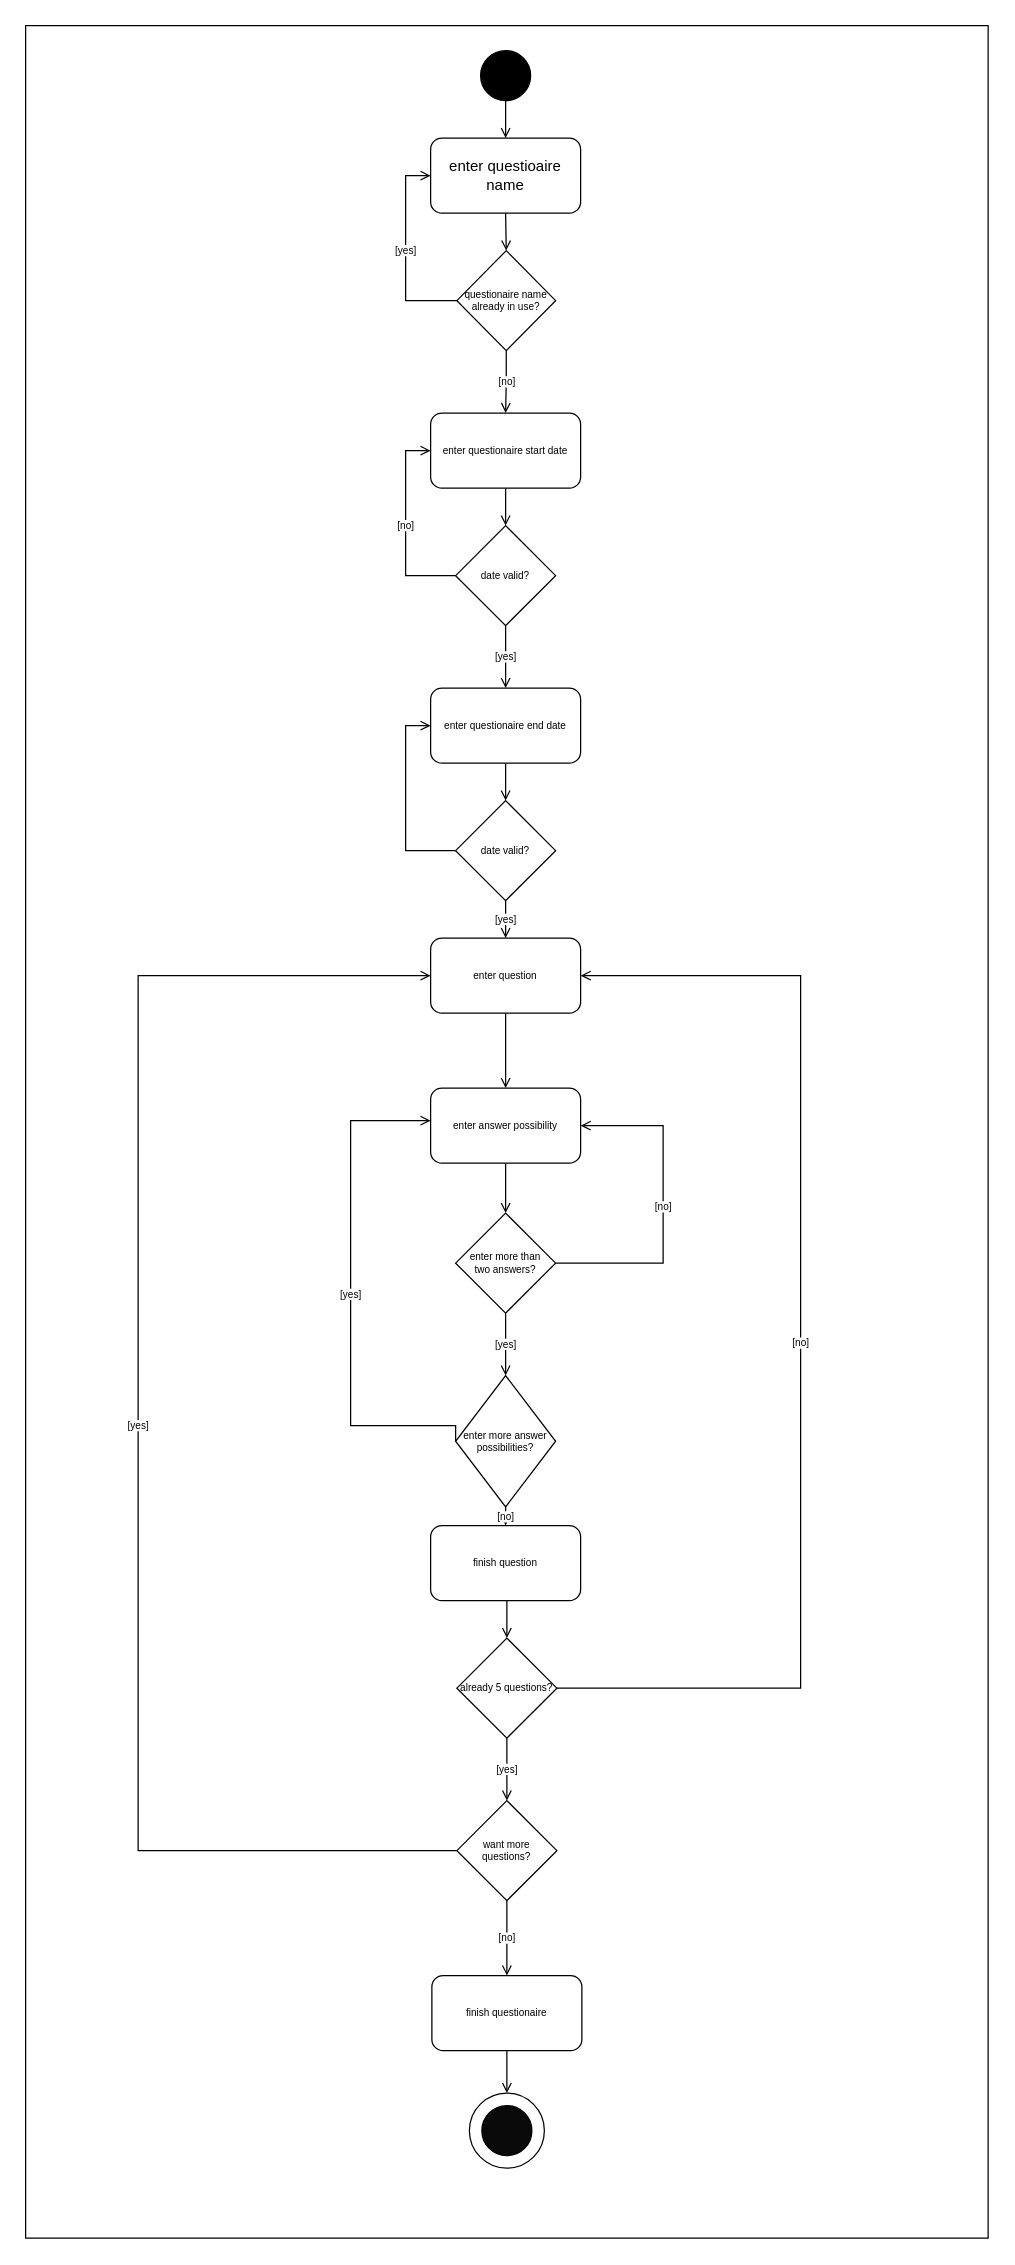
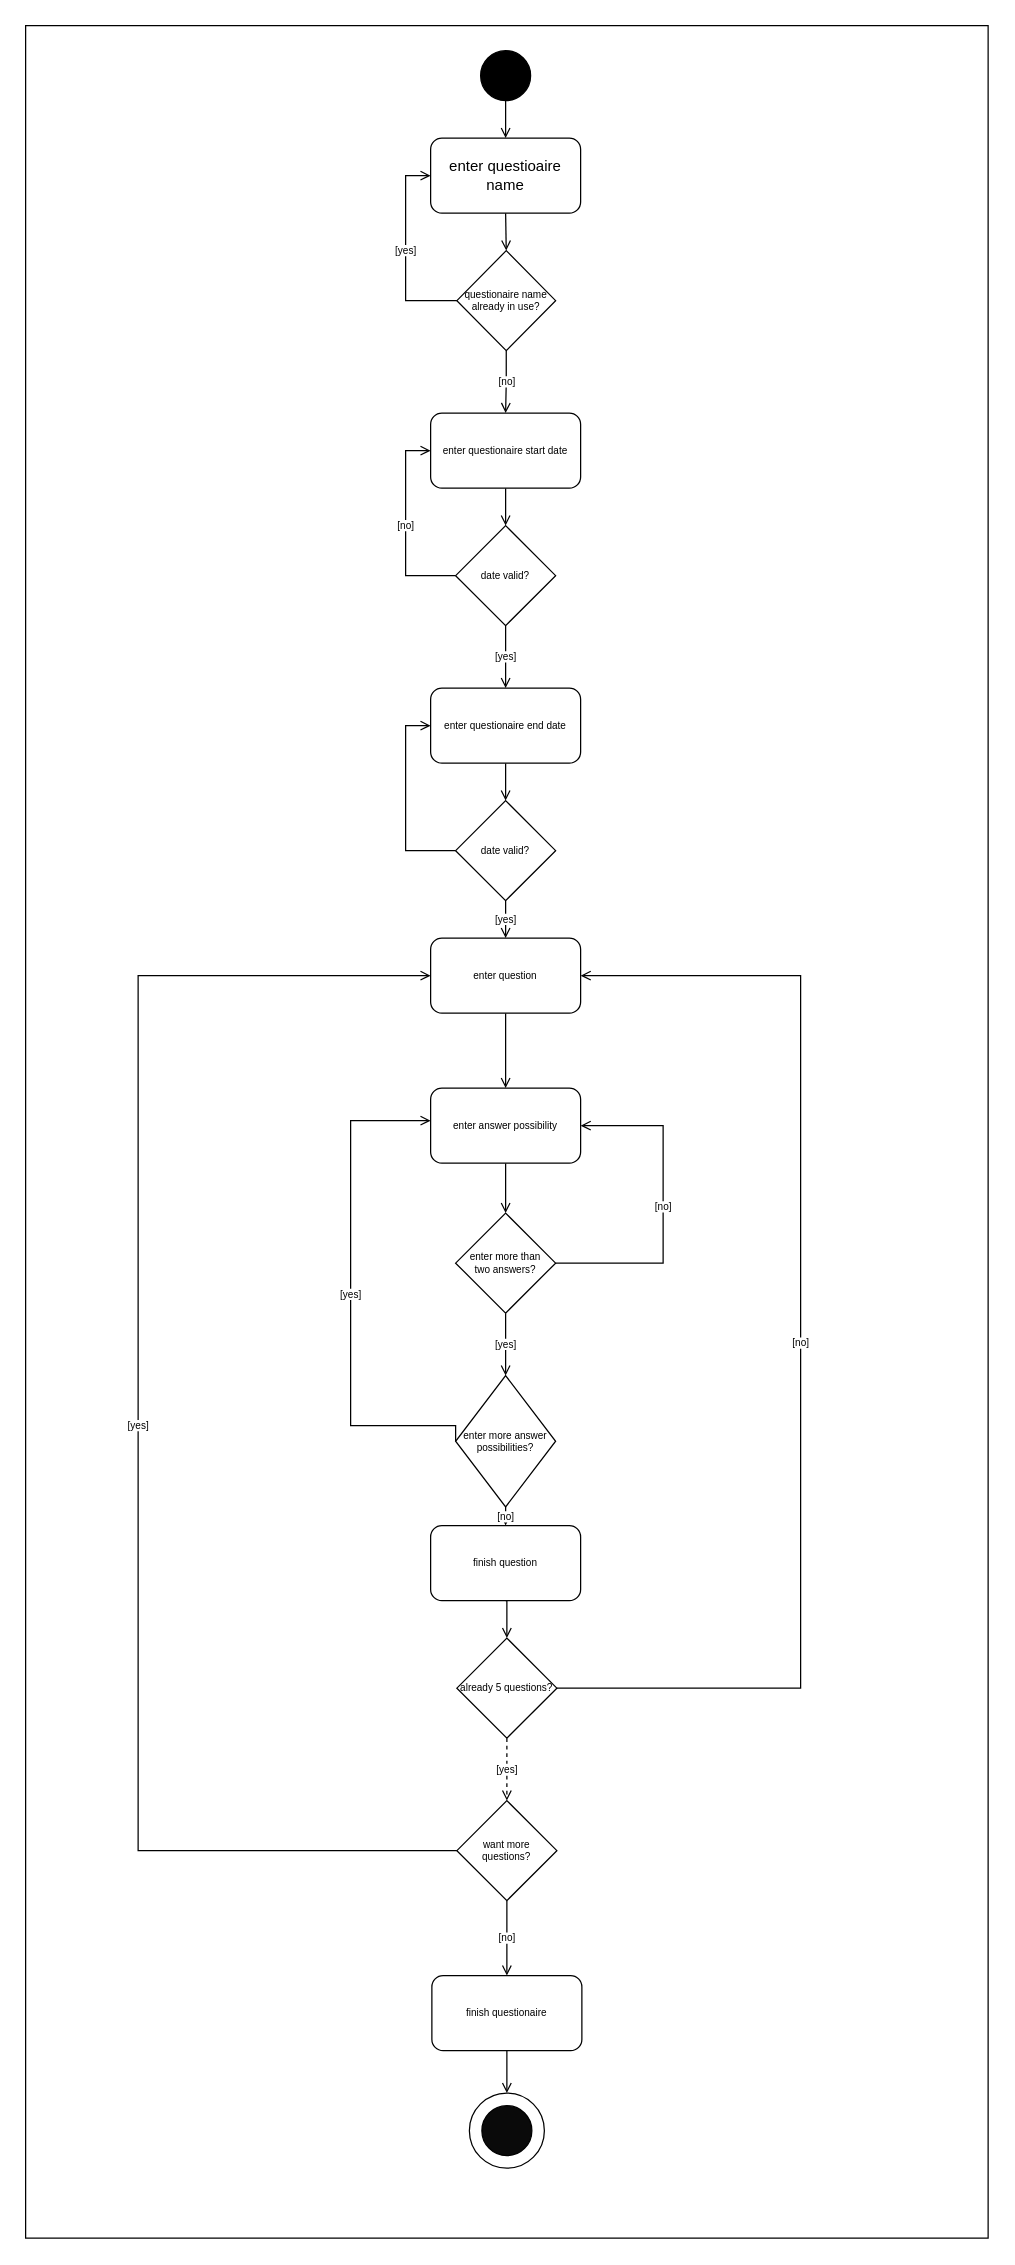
  <mxCell id="0" />
  <mxCell id="1" parent="0" />
  <mxCell id="2" value="" style="rounded=0;whiteSpace=wrap;html=1;" vertex="1" parent="1"><mxGeometry x="20" y="20" width="770" height="1770" as="geometry" /></mxCell>
  <mxCell id="3" style="edgeStyle=orthogonalEdgeStyle;rounded=0;orthogonalLoop=1;jettySize=auto;html=1;endArrow=open;endFill=0;startArrow=none;startFill=0;" edge="1" parent="1" source="4" target="6"><mxGeometry relative="1" as="geometry" /></mxCell>
  <mxCell id="4" value="" style="ellipse;whiteSpace=wrap;html=1;aspect=fixed;fillColor=#000000;" vertex="1" parent="1"><mxGeometry x="384" y="40" width="40" height="40" as="geometry" /></mxCell>
  <mxCell id="5" style="edgeStyle=orthogonalEdgeStyle;rounded=0;orthogonalLoop=1;jettySize=auto;html=1;exitX=0.5;exitY=1;exitDx=0;exitDy=0;entryX=0.5;entryY=0;entryDx=0;entryDy=0;fontSize=8;startArrow=none;startFill=0;endArrow=open;endFill=0;" edge="1" parent="1" source="6" target="9"><mxGeometry relative="1" as="geometry" /></mxCell>
  <mxCell id="6" value="enter questioaire name" style="rounded=1;whiteSpace=wrap;html=1;fillColor=#FFFFFF;" vertex="1" parent="1"><mxGeometry x="344" y="110" width="120" height="60" as="geometry" /></mxCell>
  <mxCell id="7" value="[yes]" style="edgeStyle=orthogonalEdgeStyle;rounded=0;orthogonalLoop=1;jettySize=auto;html=1;entryX=0;entryY=0.5;entryDx=0;entryDy=0;fontSize=8;startArrow=none;startFill=0;endArrow=open;endFill=0;exitX=0;exitY=0.5;exitDx=0;exitDy=0;" edge="1" parent="1" source="9" target="6"><mxGeometry relative="1" as="geometry" /></mxCell>
  <mxCell id="8" value="[no]" style="edgeStyle=orthogonalEdgeStyle;rounded=0;orthogonalLoop=1;jettySize=auto;html=1;exitX=0.5;exitY=1;exitDx=0;exitDy=0;entryX=0.5;entryY=0;entryDx=0;entryDy=0;fontSize=8;startArrow=none;startFill=0;endArrow=open;endFill=0;" edge="1" parent="1" source="9" target="11"><mxGeometry x="0.006" relative="1" as="geometry"><mxPoint as="offset" /></mxGeometry></mxCell>
  <mxCell id="9" value="questionaire name already in use?" style="rhombus;whiteSpace=wrap;html=1;fillColor=#FFFFFF;fontSize=8;" vertex="1" parent="1"><mxGeometry x="365" y="200" width="79" height="80" as="geometry" /></mxCell>
  <mxCell id="10" style="edgeStyle=orthogonalEdgeStyle;rounded=0;orthogonalLoop=1;jettySize=auto;html=1;exitX=0.5;exitY=1;exitDx=0;exitDy=0;entryX=0.5;entryY=0;entryDx=0;entryDy=0;fontSize=8;startArrow=none;startFill=0;endArrow=open;endFill=0;" edge="1" parent="1" source="11" target="16"><mxGeometry relative="1" as="geometry" /></mxCell>
  <mxCell id="11" value="enter questionaire start date" style="rounded=1;whiteSpace=wrap;html=1;fontSize=8;fillColor=#FFFFFF;" vertex="1" parent="1"><mxGeometry x="344" y="330" width="120" height="60" as="geometry" /></mxCell>
  <mxCell id="12" style="edgeStyle=orthogonalEdgeStyle;rounded=0;orthogonalLoop=1;jettySize=auto;html=1;exitX=0.5;exitY=1;exitDx=0;exitDy=0;entryX=0.5;entryY=0;entryDx=0;entryDy=0;fontSize=8;startArrow=none;startFill=0;endArrow=open;endFill=0;" edge="1" parent="1" source="13" target="19"><mxGeometry relative="1" as="geometry" /></mxCell>
  <mxCell id="13" value="enter questionaire end date" style="rounded=1;whiteSpace=wrap;html=1;fontSize=8;fillColor=#FFFFFF;" vertex="1" parent="1"><mxGeometry x="344" y="550" width="120" height="60" as="geometry" /></mxCell>
  <mxCell id="14" value="[no]" style="edgeStyle=orthogonalEdgeStyle;rounded=0;orthogonalLoop=1;jettySize=auto;html=1;exitX=0;exitY=0.5;exitDx=0;exitDy=0;entryX=0;entryY=0.5;entryDx=0;entryDy=0;fontSize=8;startArrow=none;startFill=0;endArrow=open;endFill=0;" edge="1" parent="1" source="16" target="11"><mxGeometry relative="1" as="geometry" /></mxCell>
  <mxCell id="15" value="[yes]" style="edgeStyle=orthogonalEdgeStyle;rounded=0;orthogonalLoop=1;jettySize=auto;html=1;entryX=0.5;entryY=0;entryDx=0;entryDy=0;fontSize=8;startArrow=none;startFill=0;endArrow=open;endFill=0;" edge="1" parent="1" source="16" target="13"><mxGeometry relative="1" as="geometry" /></mxCell>
  <mxCell id="16" value="date valid?" style="rhombus;whiteSpace=wrap;html=1;fontSize=8;fillColor=#FFFFFF;" vertex="1" parent="1"><mxGeometry x="364" y="420" width="80" height="80" as="geometry" /></mxCell>
  <mxCell id="17" style="edgeStyle=orthogonalEdgeStyle;rounded=0;orthogonalLoop=1;jettySize=auto;html=1;entryX=0;entryY=0.5;entryDx=0;entryDy=0;fontSize=8;startArrow=none;startFill=0;endArrow=open;endFill=0;exitX=0;exitY=0.5;exitDx=0;exitDy=0;" edge="1" parent="1" source="19" target="13"><mxGeometry relative="1" as="geometry" /></mxCell>
  <mxCell id="18" value="[yes]" style="edgeStyle=orthogonalEdgeStyle;rounded=0;orthogonalLoop=1;jettySize=auto;html=1;exitX=0.5;exitY=1;exitDx=0;exitDy=0;entryX=0.5;entryY=0;entryDx=0;entryDy=0;fontSize=8;startArrow=none;startFill=0;endArrow=open;endFill=0;" edge="1" parent="1" source="19" target="21"><mxGeometry relative="1" as="geometry" /></mxCell>
  <mxCell id="19" value="date valid?" style="rhombus;whiteSpace=wrap;html=1;fontSize=8;fillColor=#FFFFFF;" vertex="1" parent="1"><mxGeometry x="364" y="640" width="80" height="80" as="geometry" /></mxCell>
  <mxCell id="20" style="edgeStyle=orthogonalEdgeStyle;rounded=0;orthogonalLoop=1;jettySize=auto;html=1;fontSize=8;startArrow=none;startFill=0;endArrow=open;endFill=0;" edge="1" parent="1" source="21" target="23"><mxGeometry relative="1" as="geometry" /></mxCell>
  <mxCell id="21" value="enter question" style="rounded=1;whiteSpace=wrap;html=1;fontSize=8;fillColor=#FFFFFF;" vertex="1" parent="1"><mxGeometry x="344" y="750" width="120" height="60" as="geometry" /></mxCell>
  <mxCell id="22" style="edgeStyle=orthogonalEdgeStyle;rounded=0;orthogonalLoop=1;jettySize=auto;html=1;exitX=0.5;exitY=1;exitDx=0;exitDy=0;entryX=0.5;entryY=0;entryDx=0;entryDy=0;fontSize=8;startArrow=none;startFill=0;endArrow=open;endFill=0;" edge="1" parent="1" source="23" target="26"><mxGeometry relative="1" as="geometry" /></mxCell>
  <mxCell id="23" value="enter answer possibility" style="rounded=1;whiteSpace=wrap;html=1;fontSize=8;fillColor=#FFFFFF;" vertex="1" parent="1"><mxGeometry x="344" y="870" width="120" height="60" as="geometry" /></mxCell>
  <mxCell id="24" value="[no]" style="edgeStyle=orthogonalEdgeStyle;rounded=0;orthogonalLoop=1;jettySize=auto;html=1;entryX=1;entryY=0.5;entryDx=0;entryDy=0;fontSize=8;startArrow=none;startFill=0;endArrow=open;endFill=0;exitX=1;exitY=0.5;exitDx=0;exitDy=0;" edge="1" parent="1" source="26" target="23"><mxGeometry relative="1" as="geometry"><Array as="points"><mxPoint x="530" y="1010" /><mxPoint x="530" y="900" /></Array></mxGeometry></mxCell>
  <mxCell id="25" value="[yes]" style="edgeStyle=orthogonalEdgeStyle;rounded=0;orthogonalLoop=1;jettySize=auto;html=1;exitX=0.5;exitY=1;exitDx=0;exitDy=0;entryX=0.5;entryY=0;entryDx=0;entryDy=0;fontSize=8;startArrow=none;startFill=0;endArrow=open;endFill=0;" edge="1" parent="1" source="26" target="29"><mxGeometry relative="1" as="geometry" /></mxCell>
  <mxCell id="26" value="enter more than&lt;br&gt;two answers?" style="rhombus;whiteSpace=wrap;html=1;fontSize=8;fillColor=#FFFFFF;" vertex="1" parent="1"><mxGeometry x="364" y="970" width="80" height="80" as="geometry" /></mxCell>
  <mxCell id="27" value="[yes]" style="edgeStyle=orthogonalEdgeStyle;rounded=0;orthogonalLoop=1;jettySize=auto;html=1;exitX=0;exitY=0.5;exitDx=0;exitDy=0;entryX=0;entryY=0.434;entryDx=0;entryDy=0;entryPerimeter=0;fontSize=8;startArrow=none;startFill=0;endArrow=open;endFill=0;" edge="1" parent="1" source="29" target="23"><mxGeometry relative="1" as="geometry"><Array as="points"><mxPoint x="280" y="1140" /><mxPoint x="280" y="896" /></Array></mxGeometry></mxCell>
  <mxCell id="28" value="[no]" style="edgeStyle=orthogonalEdgeStyle;rounded=0;orthogonalLoop=1;jettySize=auto;html=1;exitX=0.5;exitY=1;exitDx=0;exitDy=0;entryX=0.5;entryY=0;entryDx=0;entryDy=0;fontSize=8;startArrow=none;startFill=0;endArrow=open;endFill=0;" edge="1" parent="1" source="29" target="32"><mxGeometry relative="1" as="geometry" /></mxCell>
  <mxCell id="29" value="enter more answer&lt;br&gt;possibilities?" style="rhombus;whiteSpace=wrap;html=1;fontSize=8;fillColor=#FFFFFF;" vertex="1" parent="1"><mxGeometry x="364" y="1100" width="80" height="105" as="geometry" /></mxCell>
  <mxCell id="30" style="edgeStyle=orthogonalEdgeStyle;rounded=0;orthogonalLoop=1;jettySize=auto;html=1;exitX=0.5;exitY=1;exitDx=0;exitDy=0;entryX=0.5;entryY=0;entryDx=0;entryDy=0;fontSize=8;startArrow=none;startFill=0;endArrow=open;endFill=0;" edge="1" parent="1" source="32" target="34"><mxGeometry relative="1" as="geometry" /></mxCell>
  <mxCell id="31" value="[no]" style="edgeStyle=orthogonalEdgeStyle;rounded=0;orthogonalLoop=1;jettySize=auto;html=1;entryX=1;entryY=0.5;entryDx=0;entryDy=0;fontSize=8;startArrow=none;startFill=0;endArrow=open;endFill=0;exitX=1;exitY=0.5;exitDx=0;exitDy=0;" edge="1" parent="1" source="34" target="21"><mxGeometry relative="1" as="geometry"><Array as="points"><mxPoint x="640" y="1350" /><mxPoint x="640" y="780" /></Array></mxGeometry></mxCell>
  <mxCell id="32" value="finish question" style="rounded=1;whiteSpace=wrap;html=1;fontSize=8;fillColor=#FFFFFF;" vertex="1" parent="1"><mxGeometry x="344" y="1220" width="120" height="60" as="geometry" /></mxCell>
- <mxCell id="33" value="[yes]" style="edgeStyle=orthogonalEdgeStyle;rounded=0;orthogonalLoop=1;jettySize=auto;html=1;exitX=0.5;exitY=1;exitDx=0;exitDy=0;entryX=0.5;entryY=0;entryDx=0;entryDy=0;fontSize=8;startArrow=none;startFill=0;endArrow=open;endFill=0;" edge="1" parent="1" source="34" target="37"><mxGeometry relative="1" as="geometry" /></mxCell>
+ <mxCell id="33" value="[yes]" style="edgeStyle=orthogonalEdgeStyle;rounded=0;orthogonalLoop=1;jettySize=auto;html=1;exitX=0.5;exitY=1;exitDx=0;exitDy=0;entryX=0.5;entryY=0;entryDx=0;entryDy=0;fontSize=8;startArrow=none;startFill=0;endArrow=open;endFill=0;dashed=1;" edge="1" parent="1" source="34" target="37"><mxGeometry relative="1" as="geometry" /></mxCell>
  <mxCell id="34" value="already 5 questions?" style="rhombus;whiteSpace=wrap;html=1;fontSize=8;fillColor=#FFFFFF;" vertex="1" parent="1"><mxGeometry x="365" y="1310" width="80" height="80" as="geometry" /></mxCell>
  <mxCell id="35" value="[no]" style="edgeStyle=orthogonalEdgeStyle;rounded=0;orthogonalLoop=1;jettySize=auto;html=1;exitX=0.5;exitY=1;exitDx=0;exitDy=0;entryX=0.5;entryY=0;entryDx=0;entryDy=0;fontSize=8;startArrow=none;startFill=0;endArrow=open;endFill=0;" edge="1" parent="1" source="37" target="39"><mxGeometry relative="1" as="geometry" /></mxCell>
  <mxCell id="36" value="[yes]" style="edgeStyle=orthogonalEdgeStyle;rounded=0;orthogonalLoop=1;jettySize=auto;html=1;exitX=0;exitY=0.5;exitDx=0;exitDy=0;entryX=0;entryY=0.5;entryDx=0;entryDy=0;fontSize=8;startArrow=none;startFill=0;endArrow=open;endFill=0;" edge="1" parent="1" source="37" target="21"><mxGeometry relative="1" as="geometry"><Array as="points"><mxPoint x="110" y="1480" /><mxPoint x="110" y="780" /></Array></mxGeometry></mxCell>
  <mxCell id="37" value="want more questions?" style="rhombus;whiteSpace=wrap;html=1;fontSize=8;fillColor=#FFFFFF;" vertex="1" parent="1"><mxGeometry x="365" y="1440" width="80" height="80" as="geometry" /></mxCell>
  <mxCell id="38" style="edgeStyle=orthogonalEdgeStyle;rounded=0;orthogonalLoop=1;jettySize=auto;html=1;exitX=0.5;exitY=1;exitDx=0;exitDy=0;entryX=0.5;entryY=0;entryDx=0;entryDy=0;fontSize=8;startArrow=none;startFill=0;endArrow=open;endFill=0;" edge="1" parent="1" source="39" target="40"><mxGeometry relative="1" as="geometry" /></mxCell>
  <mxCell id="39" value="finish questionaire" style="rounded=1;whiteSpace=wrap;html=1;fontSize=8;fillColor=#FFFFFF;" vertex="1" parent="1"><mxGeometry x="345" y="1580" width="120" height="60" as="geometry" /></mxCell>
  <mxCell id="40" value="" style="ellipse;whiteSpace=wrap;html=1;aspect=fixed;fontSize=8;fillColor=#FFFFFF;" vertex="1" parent="1"><mxGeometry x="375" y="1674" width="60" height="60" as="geometry" /></mxCell>
  <mxCell id="41" value="" style="ellipse;whiteSpace=wrap;html=1;aspect=fixed;fontSize=8;fillColor=#0A0A0A;" vertex="1" parent="1"><mxGeometry x="385" y="1684" width="40" height="40" as="geometry" /></mxCell>
